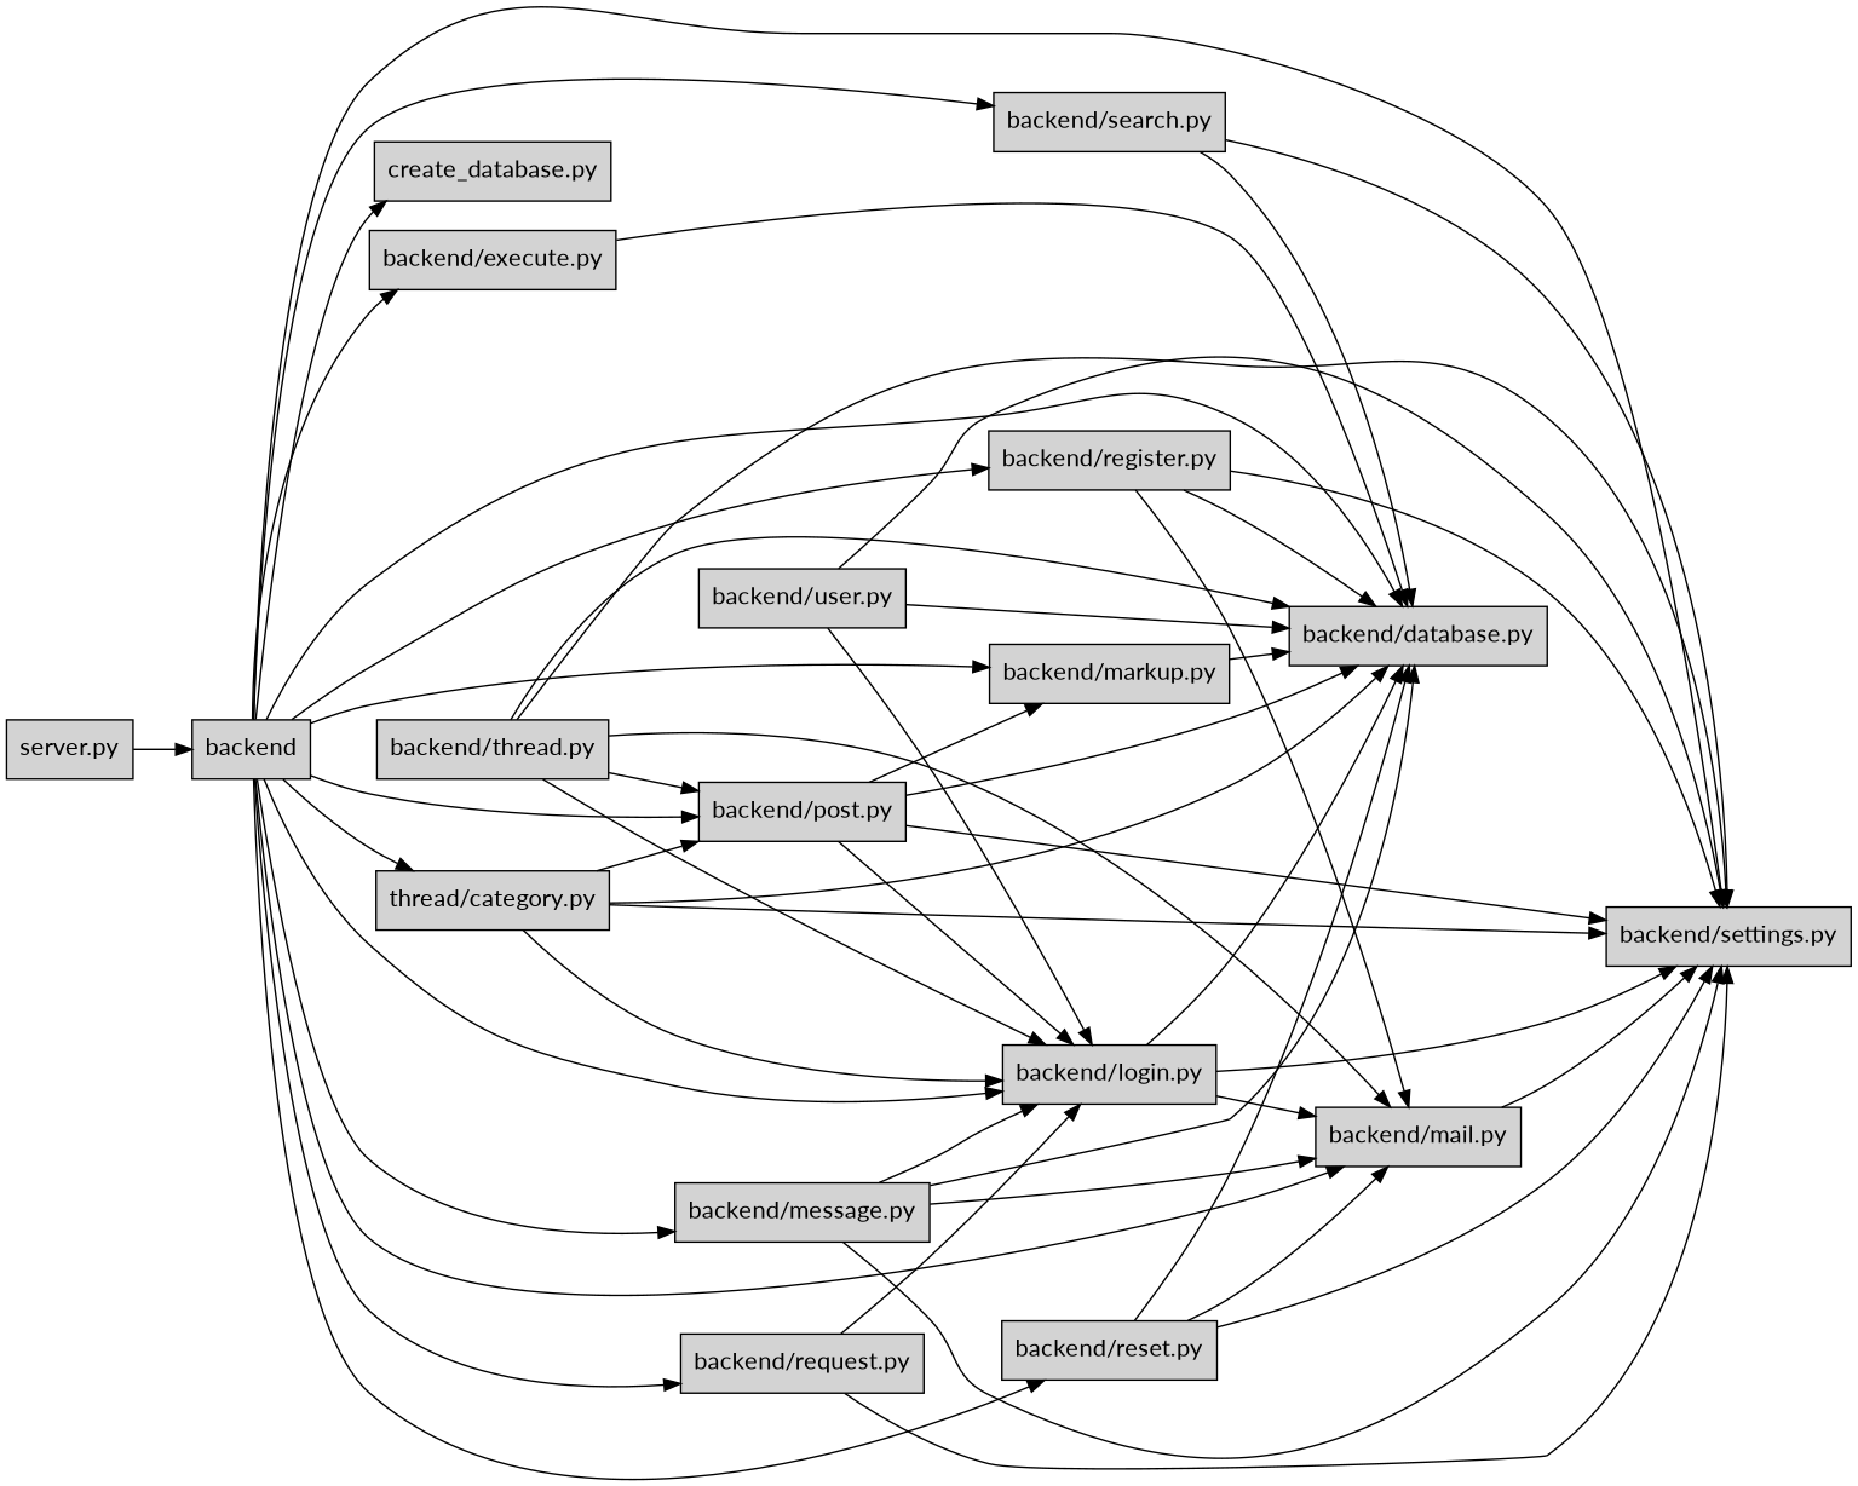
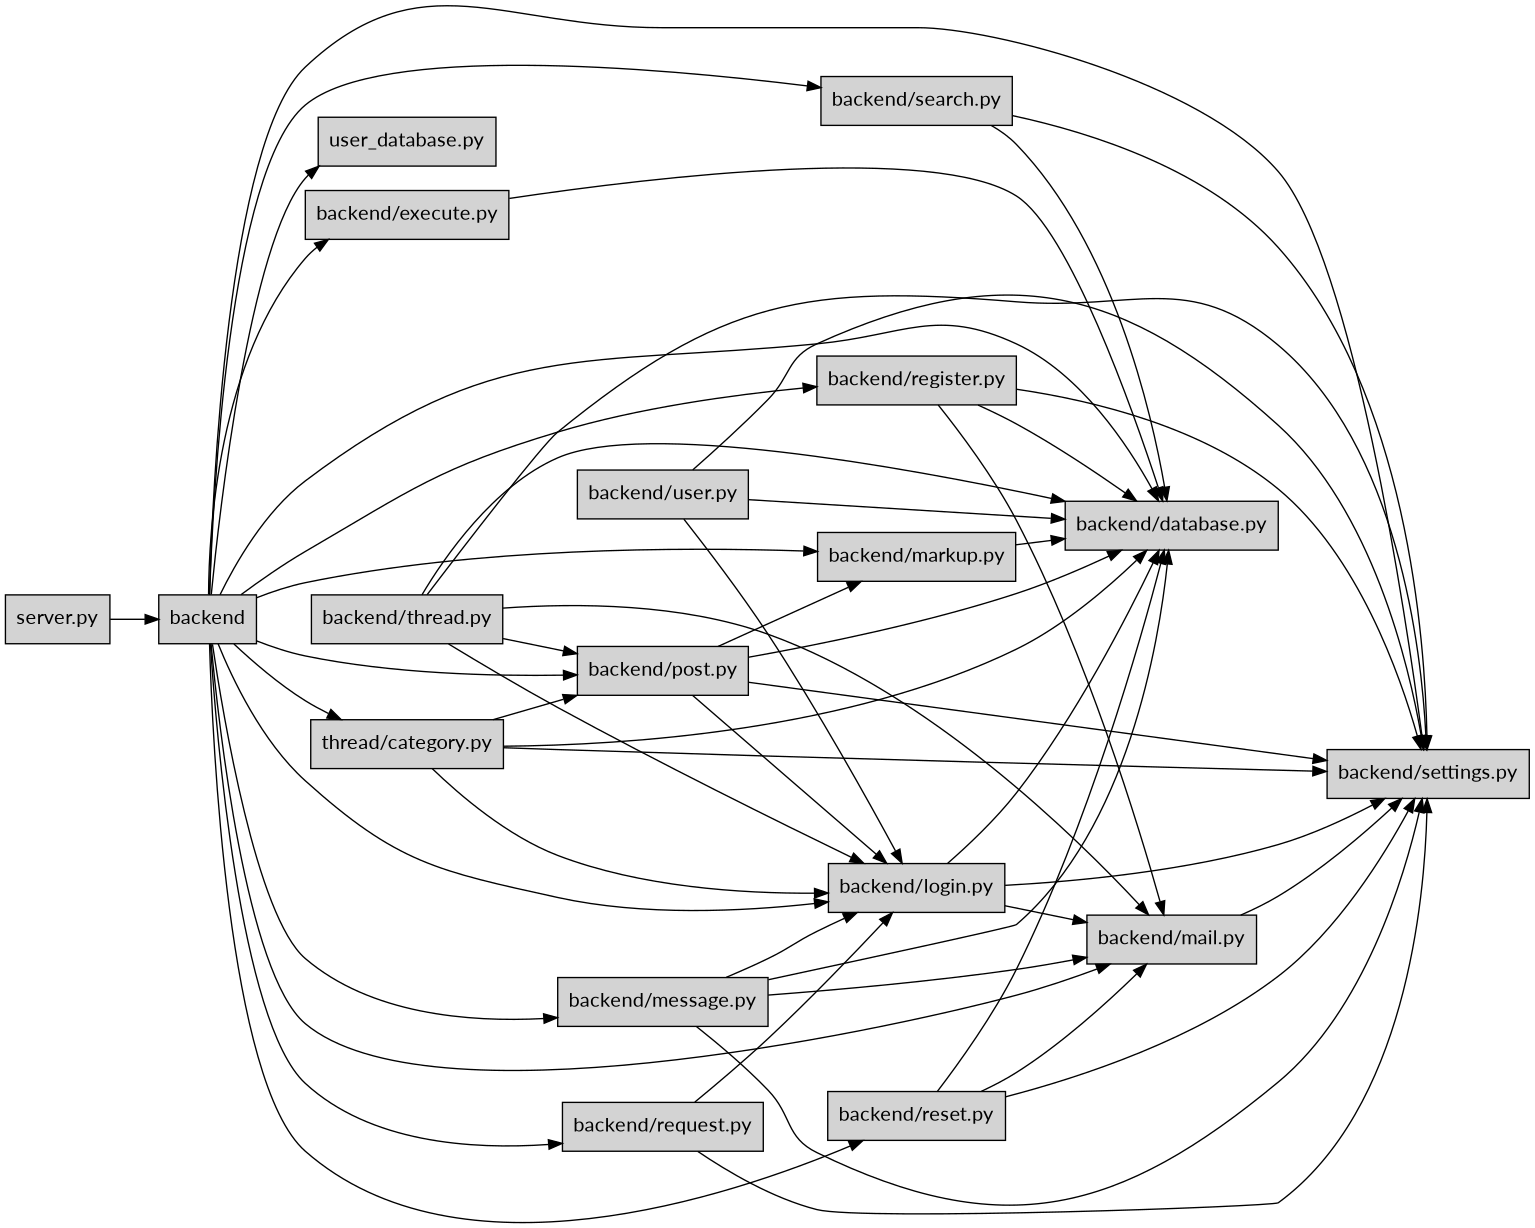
  strict digraph {
    clusterrank=local
    fontname=Lato
    fontsize=16
    rankdir=LR
    node [fontname=Lato fontsize=15 nodesep=0.75 shape=rectangle style=filled]
    edge [fontname=Lato]
    backend [height=0.5 width=0.75]
    n2 [height=0.5 label="thread/category.py" width=1.4722]
    "backend/database.py" [height=0.5 width=1.5]
    "backend/execute.py" [height=0.5 width=1.4167]
    "backend/login.py" [height=0.5 width=1.25]
    "backend/mail.py" [height=0.5 width=1.2222]
    "backend/markup.py" [height=0.5 width=1.3889]
    "backend/message.py" [height=0.5 width=1.4722]
    "backend/post.py" [height=0.5 width=1.2222]
    "backend/register.py" [height=0.5 width=1.4167]
    "backend/request.py" [height=0.5 width=1.4167]
    "backend/reset.py" [height=0.5 width=1.25]
    "backend/search.py" [height=0.5 width=1.3611]
    "backend/settings.py" [height=0.5 width=1.4167]
-   "create_database.py" [height=0.5 width=1.4167]
+   "create_database.py" [height=0.5 width=1.4167 label="user_database.py"]
    "backend/user.py" [height=0.5 width=1.1944]
    "backend/thread.py" [height=0.5 width=1.3333]
    "server.py" [height=0.5 width=0.77778]
    backend -> n2
    backend -> "backend/database.py"
    backend -> "backend/execute.py"
    backend -> "backend/login.py"
    backend -> "backend/mail.py"
    backend -> "backend/markup.py"
    backend -> "backend/message.py"
    backend -> "backend/post.py"
    backend -> "backend/register.py"
    backend -> "backend/request.py"
    backend -> "backend/reset.py"
    backend -> "backend/search.py"
    backend -> "backend/settings.py"
    backend -> "create_database.py"
    n2 -> "backend/database.py"
    n2 -> "backend/login.py"
    n2 -> "backend/post.py"
    n2 -> "backend/settings.py"
    "backend/execute.py" -> "backend/database.py"
    "backend/login.py" -> "backend/database.py"
    "backend/login.py" -> "backend/mail.py"
    "backend/login.py" -> "backend/settings.py"
    "backend/mail.py" -> "backend/settings.py"
    "backend/markup.py" -> "backend/database.py"
    "backend/message.py" -> "backend/database.py"
    "backend/message.py" -> "backend/login.py"
    "backend/message.py" -> "backend/mail.py"
    "backend/message.py" -> "backend/settings.py"
    "backend/post.py" -> "backend/database.py"
    "backend/post.py" -> "backend/login.py"
    "backend/post.py" -> "backend/markup.py"
    "backend/post.py" -> "backend/settings.py"
    "backend/register.py" -> "backend/database.py"
    "backend/register.py" -> "backend/mail.py"
    "backend/register.py" -> "backend/settings.py"
    "backend/request.py" -> "backend/login.py"
    "backend/request.py" -> "backend/settings.py"
    "backend/reset.py" -> "backend/database.py"
    "backend/reset.py" -> "backend/mail.py"
    "backend/reset.py" -> "backend/settings.py"
    "backend/search.py" -> "backend/database.py"
    "backend/search.py" -> "backend/settings.py"
    "backend/user.py" -> "backend/database.py"
    "backend/user.py" -> "backend/login.py"
    "backend/user.py" -> "backend/settings.py"
    "backend/thread.py" -> "backend/database.py"
    "backend/thread.py" -> "backend/login.py"
    "backend/thread.py" -> "backend/mail.py"
    "backend/thread.py" -> "backend/post.py"
    "backend/thread.py" -> "backend/settings.py"
    "server.py" -> backend
  }
